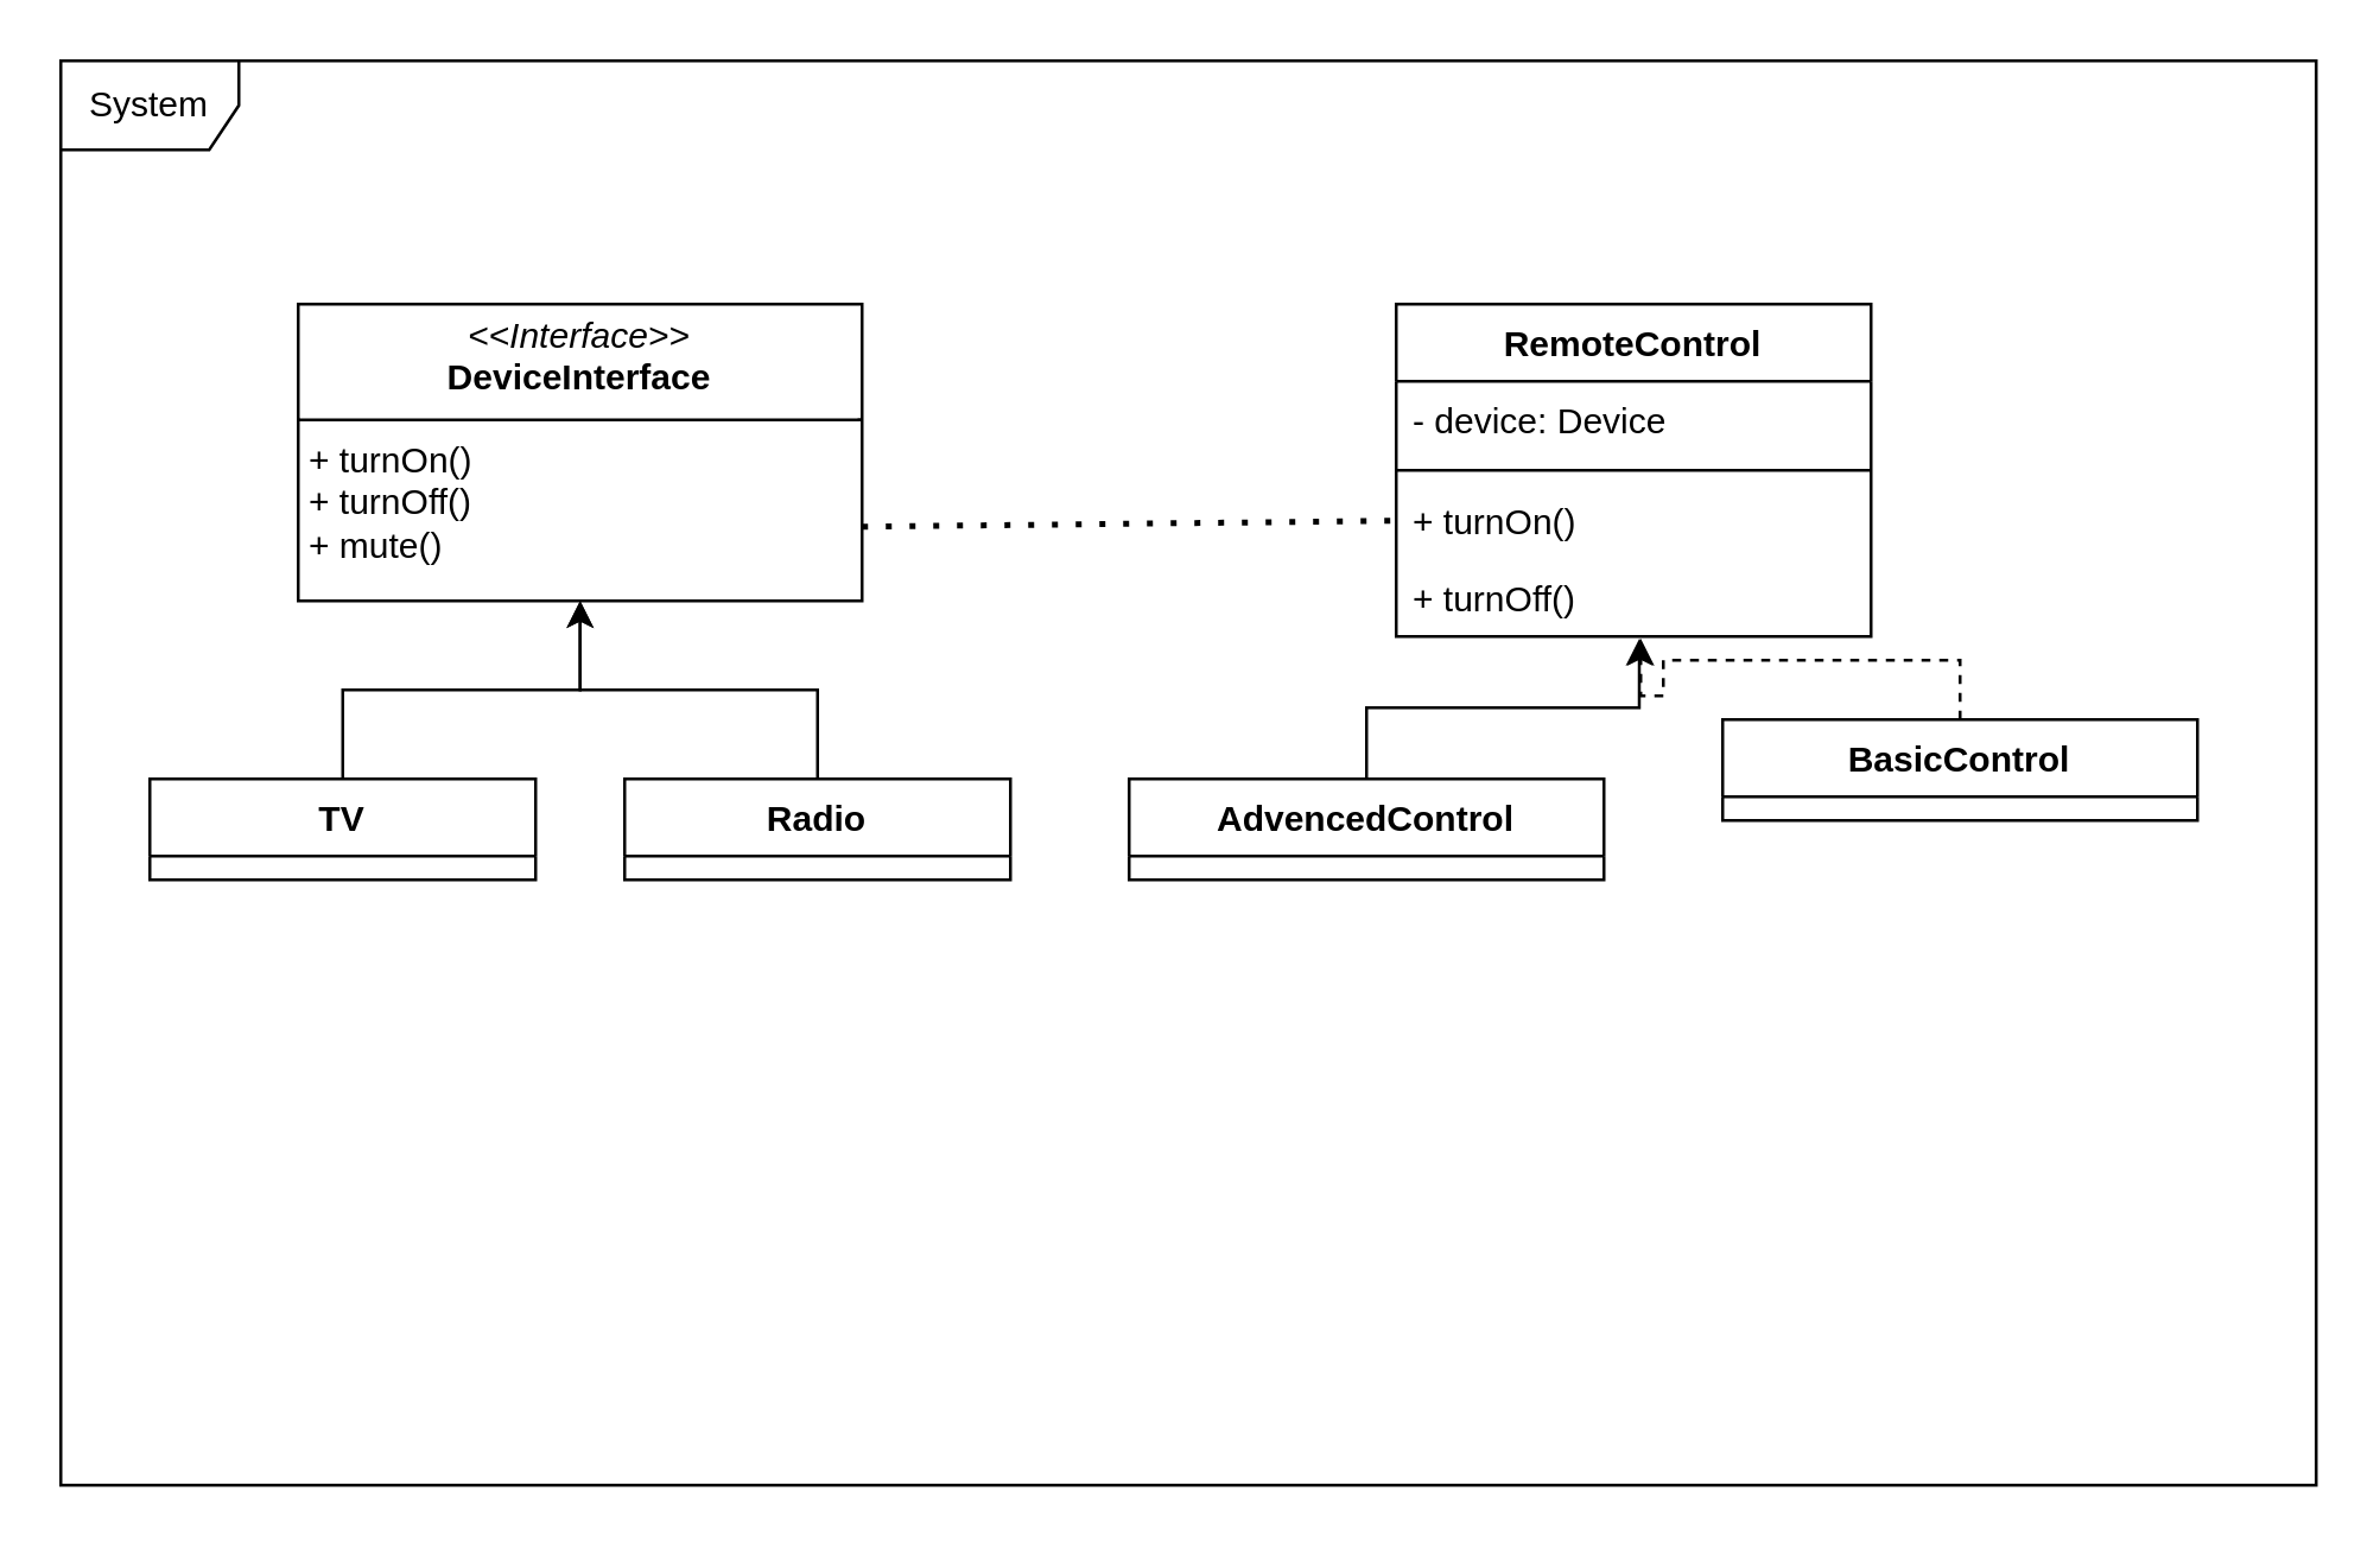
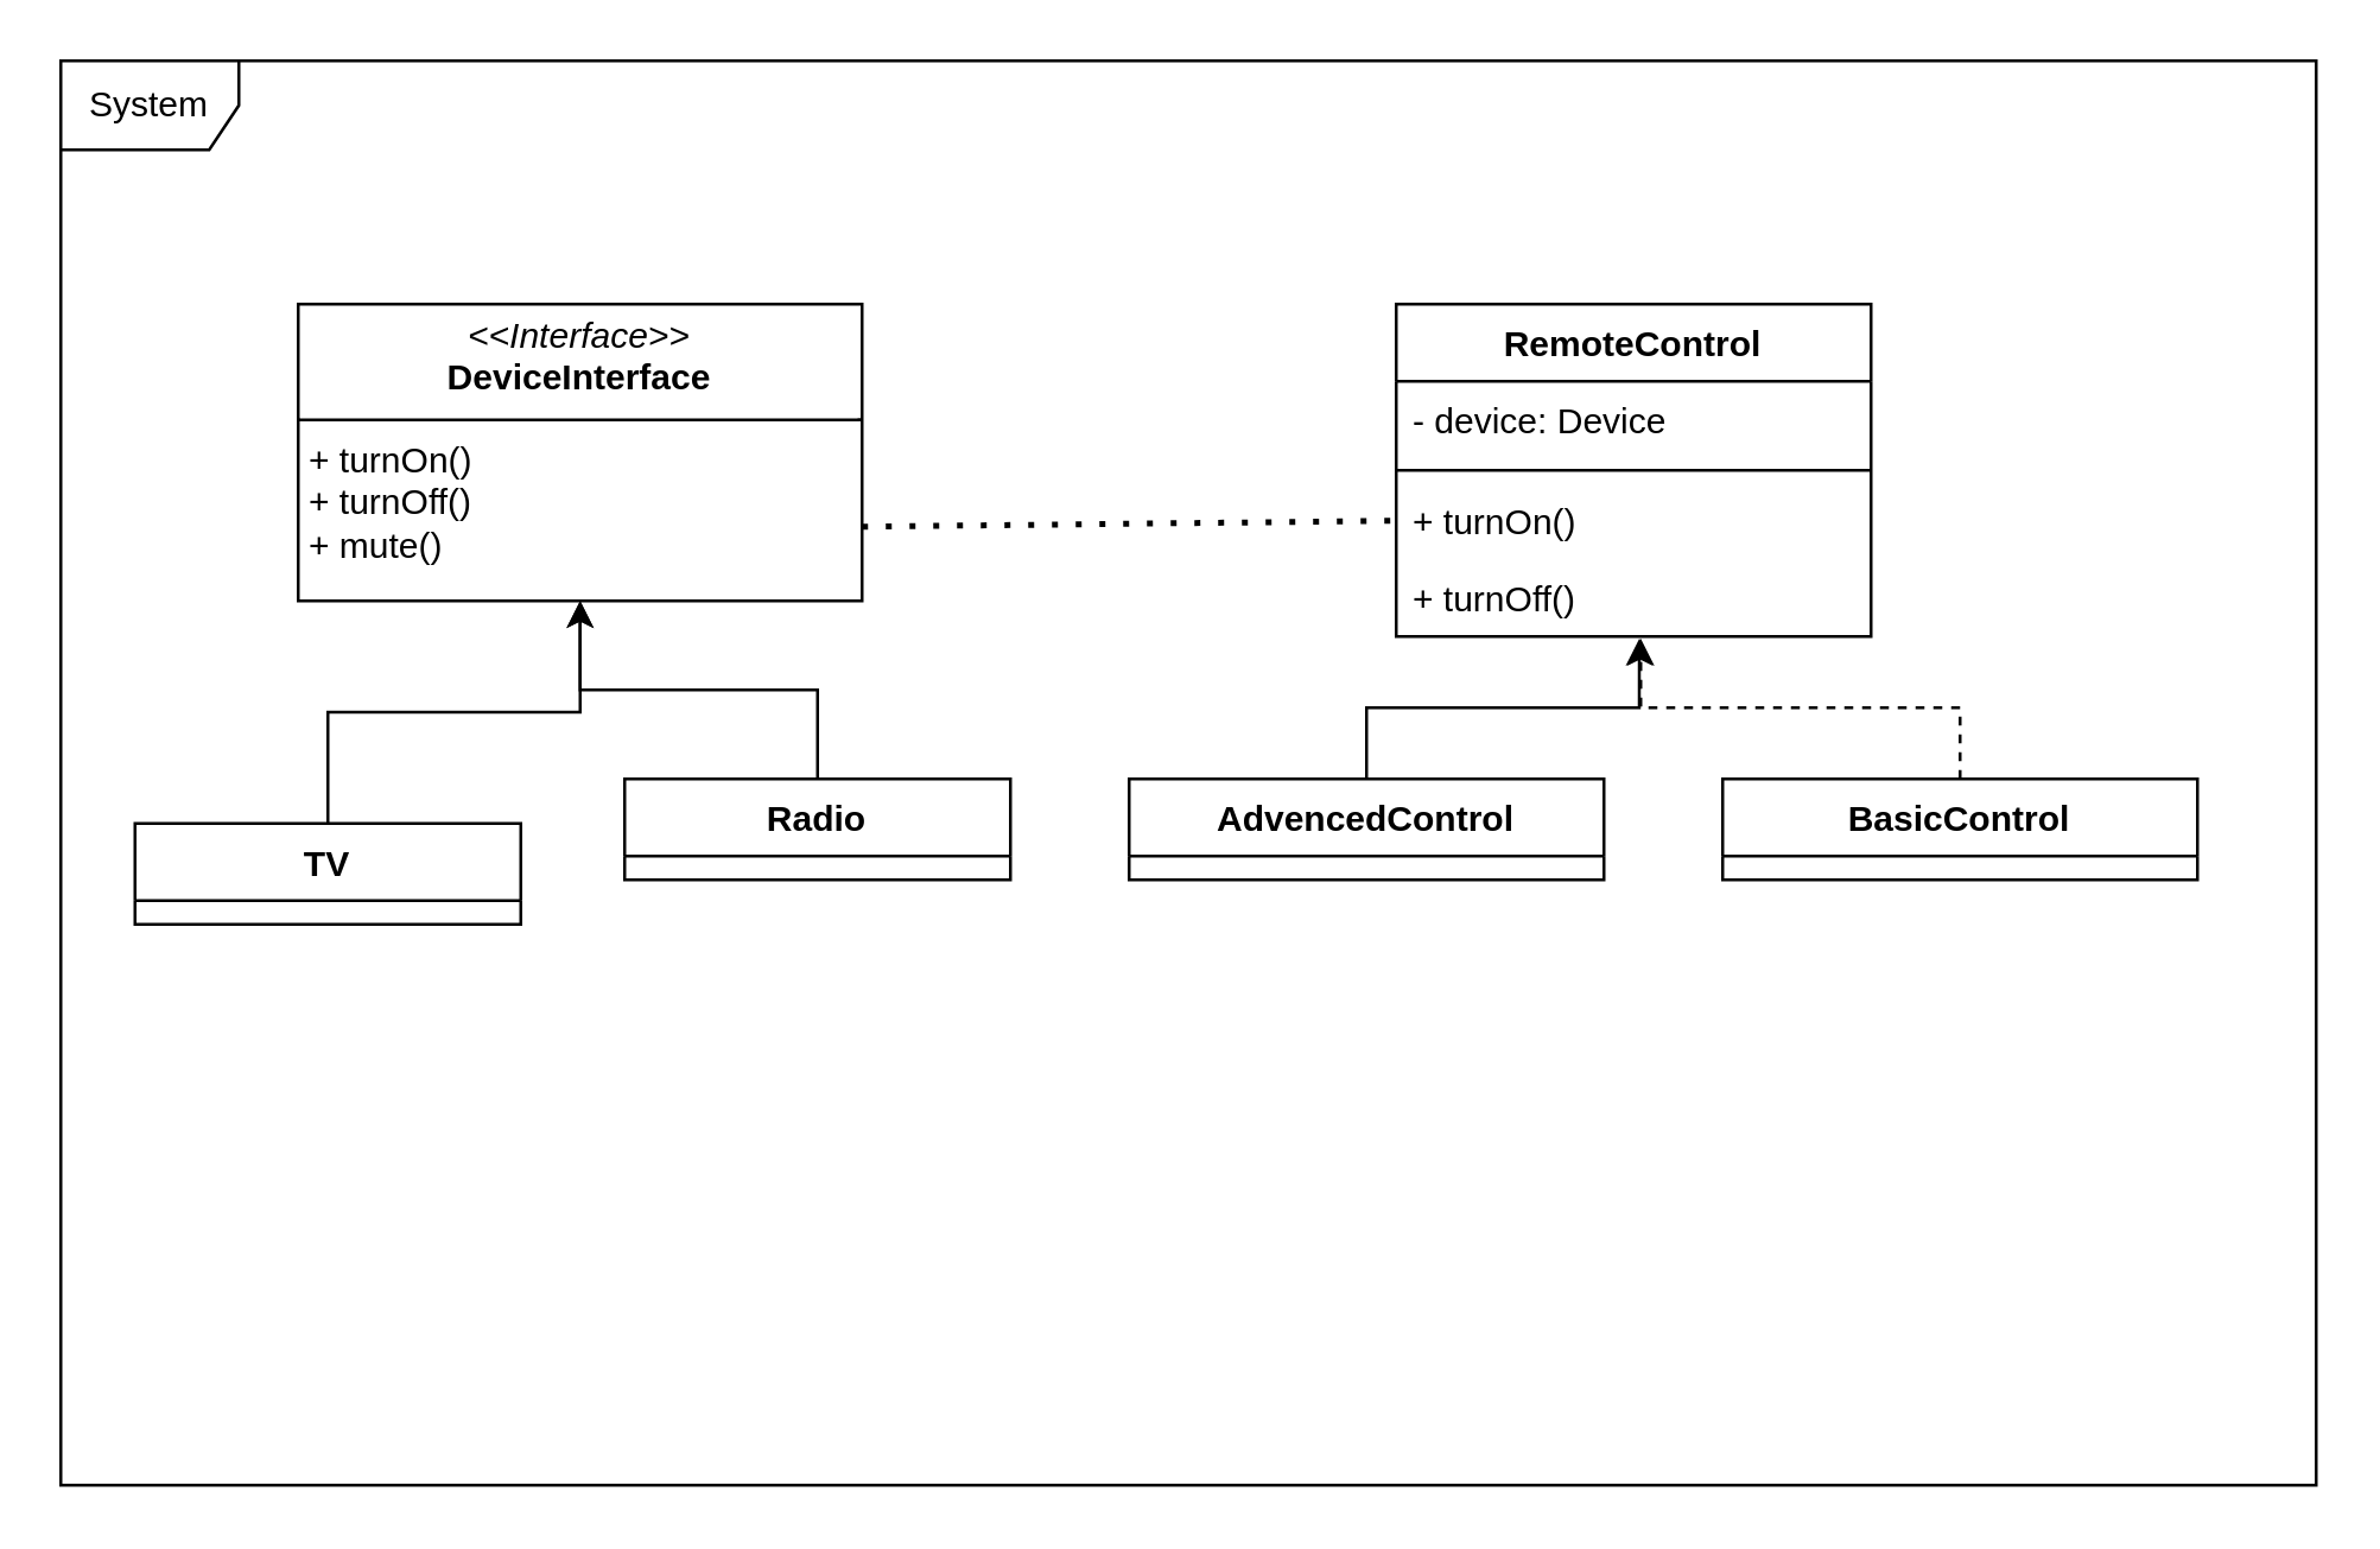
  <mxCell id="0" />
  <mxCell id="1" parent="0" />
  <mxCell id="2" value="System" style="shape=umlFrame;whiteSpace=wrap;html=1;pointerEvents=0;" parent="1" vertex="1"><mxGeometry x="20" y="20" width="760" height="480" as="geometry" /></mxCell>
  <mxCell id="3" value="&lt;p style=&quot;margin:0px;margin-top:4px;text-align:center;&quot;&gt;&lt;i&gt;&amp;lt;&amp;lt;Interface&amp;gt;&amp;gt;&lt;/i&gt;&lt;br&gt;&lt;b&gt;DeviceInterface&lt;/b&gt;&lt;/p&gt;&lt;hr size=&quot;1&quot; style=&quot;border-style:solid;&quot;&gt;&lt;p style=&quot;margin:0px;margin-left:4px;&quot;&gt;&lt;/p&gt;&lt;p style=&quot;margin:0px;margin-left:4px;&quot;&gt;+ turnOn()&lt;/p&gt;&lt;p style=&quot;margin:0px;margin-left:4px;&quot;&gt;+ turnOff()&lt;/p&gt;&lt;p style=&quot;margin:0px;margin-left:4px;&quot;&gt;+ mute()&lt;/p&gt;" style="verticalAlign=top;align=left;overflow=fill;html=1;whiteSpace=wrap;" parent="1" vertex="1"><mxGeometry x="100" y="102" width="190" height="100" as="geometry" /></mxCell>
  <mxCell id="4" style="edgeStyle=orthogonalEdgeStyle;rounded=0;orthogonalLoop=1;jettySize=auto;html=1;entryX=0.5;entryY=1;entryDx=0;entryDy=0;" edge="1" parent="1" source="5" target="3"><mxGeometry relative="1" as="geometry" /></mxCell>
- <mxCell id="5" value="TV" style="swimlane;fontStyle=1;align=center;verticalAlign=top;childLayout=stackLayout;horizontal=1;startSize=26;horizontalStack=0;resizeParent=1;resizeParentMax=0;resizeLast=0;collapsible=1;marginBottom=0;whiteSpace=wrap;html=1;" parent="1" vertex="1"><mxGeometry x="50" y="262" width="130" height="34" as="geometry" /></mxCell>
+ <mxCell id="5" value="TV" style="swimlane;fontStyle=1;align=center;verticalAlign=top;childLayout=stackLayout;horizontal=1;startSize=26;horizontalStack=0;resizeParent=1;resizeParentMax=0;resizeLast=0;collapsible=1;marginBottom=0;whiteSpace=wrap;html=1;" parent="1" vertex="1"><mxGeometry x="45" y="277" width="130" height="34" as="geometry" /></mxCell>
  <mxCell id="6" value="RemoteControl" style="swimlane;fontStyle=1;align=center;verticalAlign=top;childLayout=stackLayout;horizontal=1;startSize=26;horizontalStack=0;resizeParent=1;resizeParentMax=0;resizeLast=0;collapsible=1;marginBottom=0;whiteSpace=wrap;html=1;" vertex="1" parent="1"><mxGeometry x="470" y="102" width="160" height="112" as="geometry" /></mxCell>
  <mxCell id="7" value="- device: Device" style="text;strokeColor=none;fillColor=none;align=left;verticalAlign=top;spacingLeft=4;spacingRight=4;overflow=hidden;rotatable=0;points=[[0,0.5],[1,0.5]];portConstraint=eastwest;whiteSpace=wrap;html=1;" vertex="1" parent="6"><mxGeometry y="26" width="160" height="26" as="geometry" /></mxCell>
  <mxCell id="8" value="" style="line;strokeWidth=1;fillColor=none;align=left;verticalAlign=middle;spacingTop=-1;spacingLeft=3;spacingRight=3;rotatable=0;labelPosition=right;points=[];portConstraint=eastwest;strokeColor=inherit;" vertex="1" parent="6"><mxGeometry y="52" width="160" height="8" as="geometry" /></mxCell>
  <mxCell id="9" value="+ turnOn()" style="text;strokeColor=none;fillColor=none;align=left;verticalAlign=top;spacingLeft=4;spacingRight=4;overflow=hidden;rotatable=0;points=[[0,0.5],[1,0.5]];portConstraint=eastwest;whiteSpace=wrap;html=1;" vertex="1" parent="6"><mxGeometry y="60" width="160" height="26" as="geometry" /></mxCell>
  <mxCell id="10" value="+ turnOff()" style="text;strokeColor=none;fillColor=none;align=left;verticalAlign=top;spacingLeft=4;spacingRight=4;overflow=hidden;rotatable=0;points=[[0,0.5],[1,0.5]];portConstraint=eastwest;whiteSpace=wrap;html=1;" vertex="1" parent="6"><mxGeometry y="86" width="160" height="26" as="geometry" /></mxCell>
  <mxCell id="11" style="edgeStyle=orthogonalEdgeStyle;rounded=0;orthogonalLoop=1;jettySize=auto;html=1;entryX=0.5;entryY=1;entryDx=0;entryDy=0;" edge="1" parent="1" source="12" target="3"><mxGeometry relative="1" as="geometry" /></mxCell>
  <mxCell id="12" value="Radio" style="swimlane;fontStyle=1;align=center;verticalAlign=top;childLayout=stackLayout;horizontal=1;startSize=26;horizontalStack=0;resizeParent=1;resizeParentMax=0;resizeLast=0;collapsible=1;marginBottom=0;whiteSpace=wrap;html=1;" vertex="1" parent="1"><mxGeometry x="210" y="262" width="130" height="34" as="geometry" /></mxCell>
  <mxCell id="13" value="" style="endArrow=none;dashed=1;html=1;dashPattern=1 3;strokeWidth=2;rounded=0;exitX=1;exitY=0.75;exitDx=0;exitDy=0;entryX=0;entryY=0.5;entryDx=0;entryDy=0;" edge="1" parent="1" source="3" target="9"><mxGeometry width="50" height="50" relative="1" as="geometry"><mxPoint x="360" y="180" as="sourcePoint" /><mxPoint x="410" y="130" as="targetPoint" /></mxGeometry></mxCell>
  <mxCell id="14" value="AdvencedControl" style="swimlane;fontStyle=1;align=center;verticalAlign=top;childLayout=stackLayout;horizontal=1;startSize=26;horizontalStack=0;resizeParent=1;resizeParentMax=0;resizeLast=0;collapsible=1;marginBottom=0;whiteSpace=wrap;html=1;" vertex="1" parent="1"><mxGeometry x="380" y="262" width="160" height="34" as="geometry" /></mxCell>
- <mxCell id="15" value="BasicControl" style="swimlane;fontStyle=1;align=center;verticalAlign=top;childLayout=stackLayout;horizontal=1;startSize=26;horizontalStack=0;resizeParent=1;resizeParentMax=0;resizeLast=0;collapsible=1;marginBottom=0;whiteSpace=wrap;html=1;" vertex="1" parent="1"><mxGeometry x="580" y="242" width="160" height="34" as="geometry" /></mxCell>
+ <mxCell id="15" value="BasicControl" style="swimlane;fontStyle=1;align=center;verticalAlign=top;childLayout=stackLayout;horizontal=1;startSize=26;horizontalStack=0;resizeParent=1;resizeParentMax=0;resizeLast=0;collapsible=1;marginBottom=0;whiteSpace=wrap;html=1;" vertex="1" parent="1"><mxGeometry x="580" y="262" width="160" height="34" as="geometry" /></mxCell>
  <mxCell id="16" style="edgeStyle=orthogonalEdgeStyle;rounded=0;orthogonalLoop=1;jettySize=auto;html=1;entryX=0.512;entryY=1.027;entryDx=0;entryDy=0;entryPerimeter=0;" edge="1" parent="1" source="14" target="10"><mxGeometry relative="1" as="geometry" /></mxCell>
  <mxCell id="17" style="edgeStyle=orthogonalEdgeStyle;rounded=0;orthogonalLoop=1;jettySize=auto;html=1;entryX=0.515;entryY=1.027;entryDx=0;entryDy=0;entryPerimeter=0;dashed=1;" edge="1" parent="1" source="15" target="10"><mxGeometry relative="1" as="geometry" /></mxCell>
